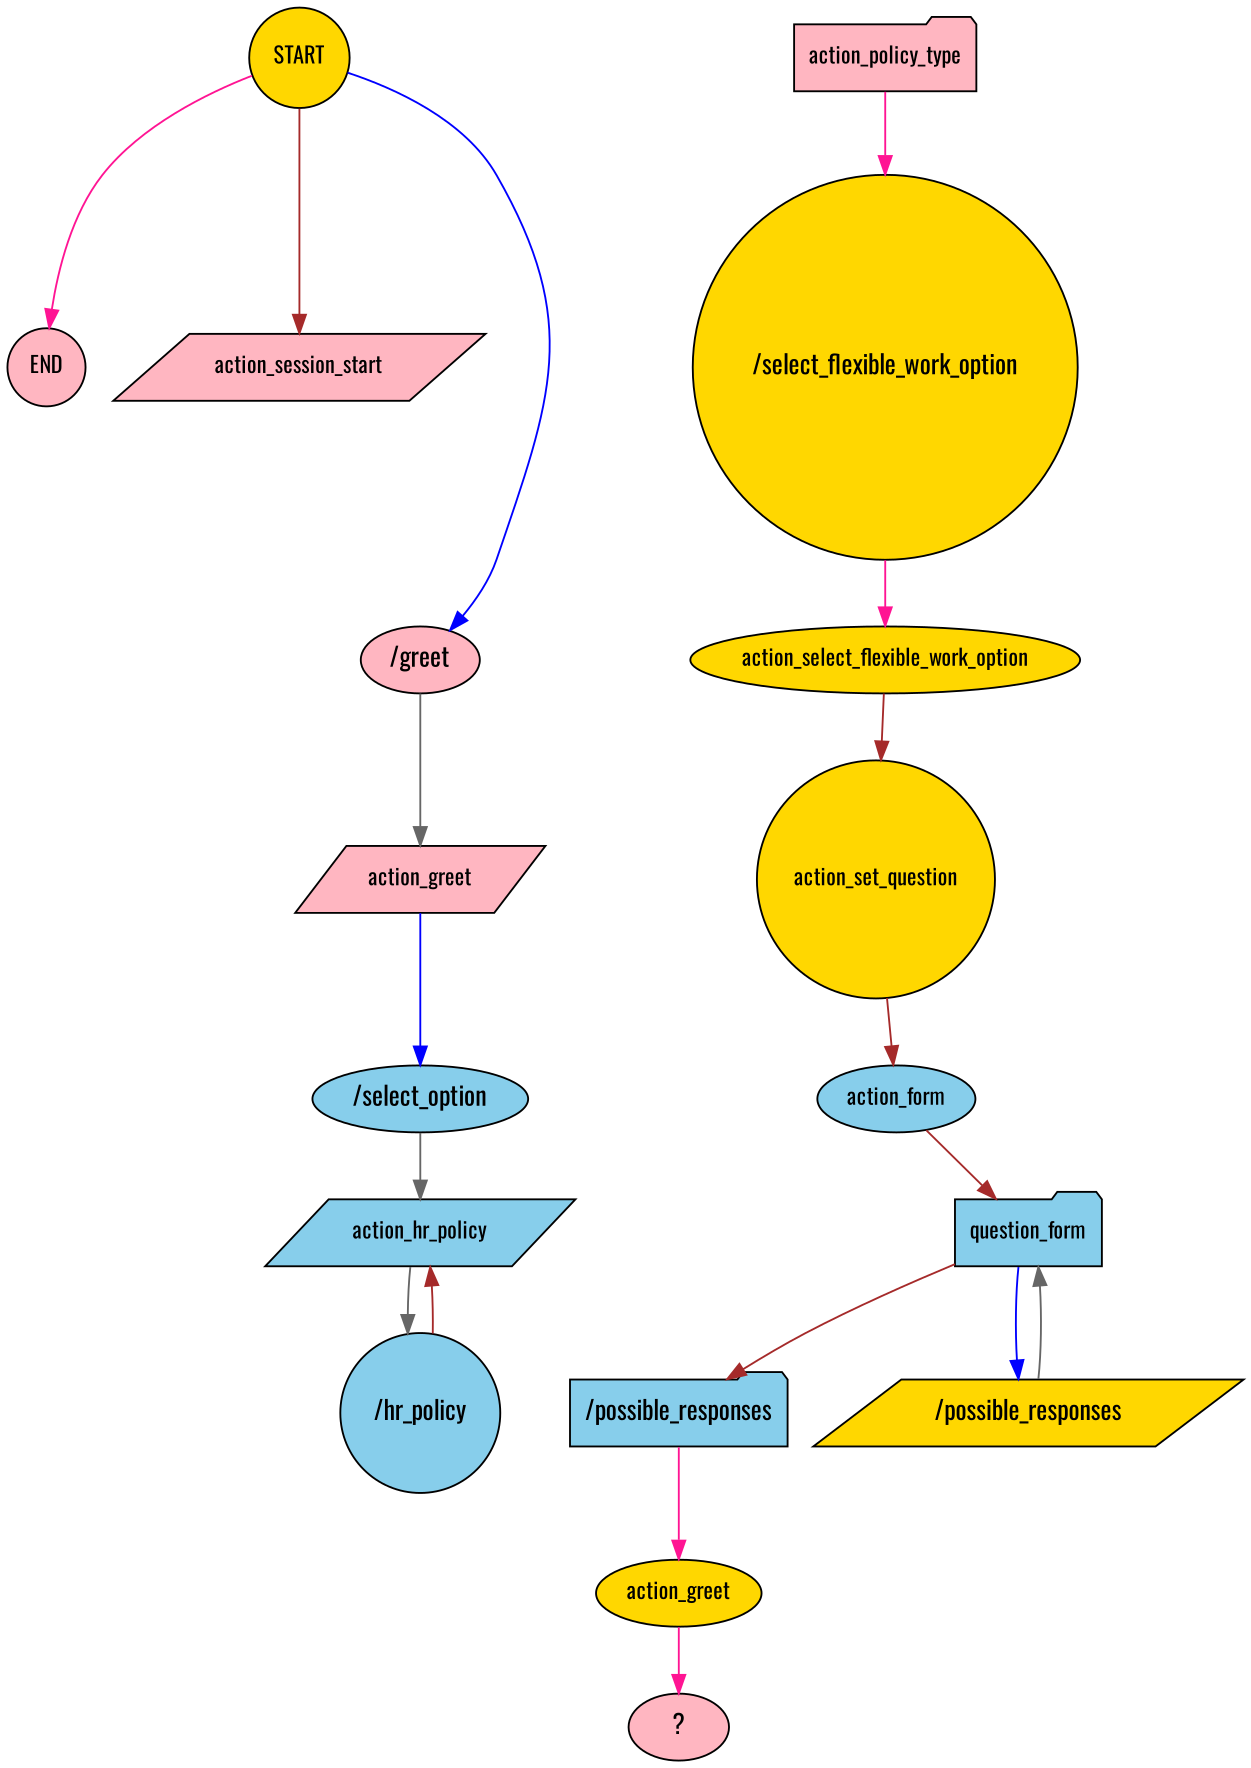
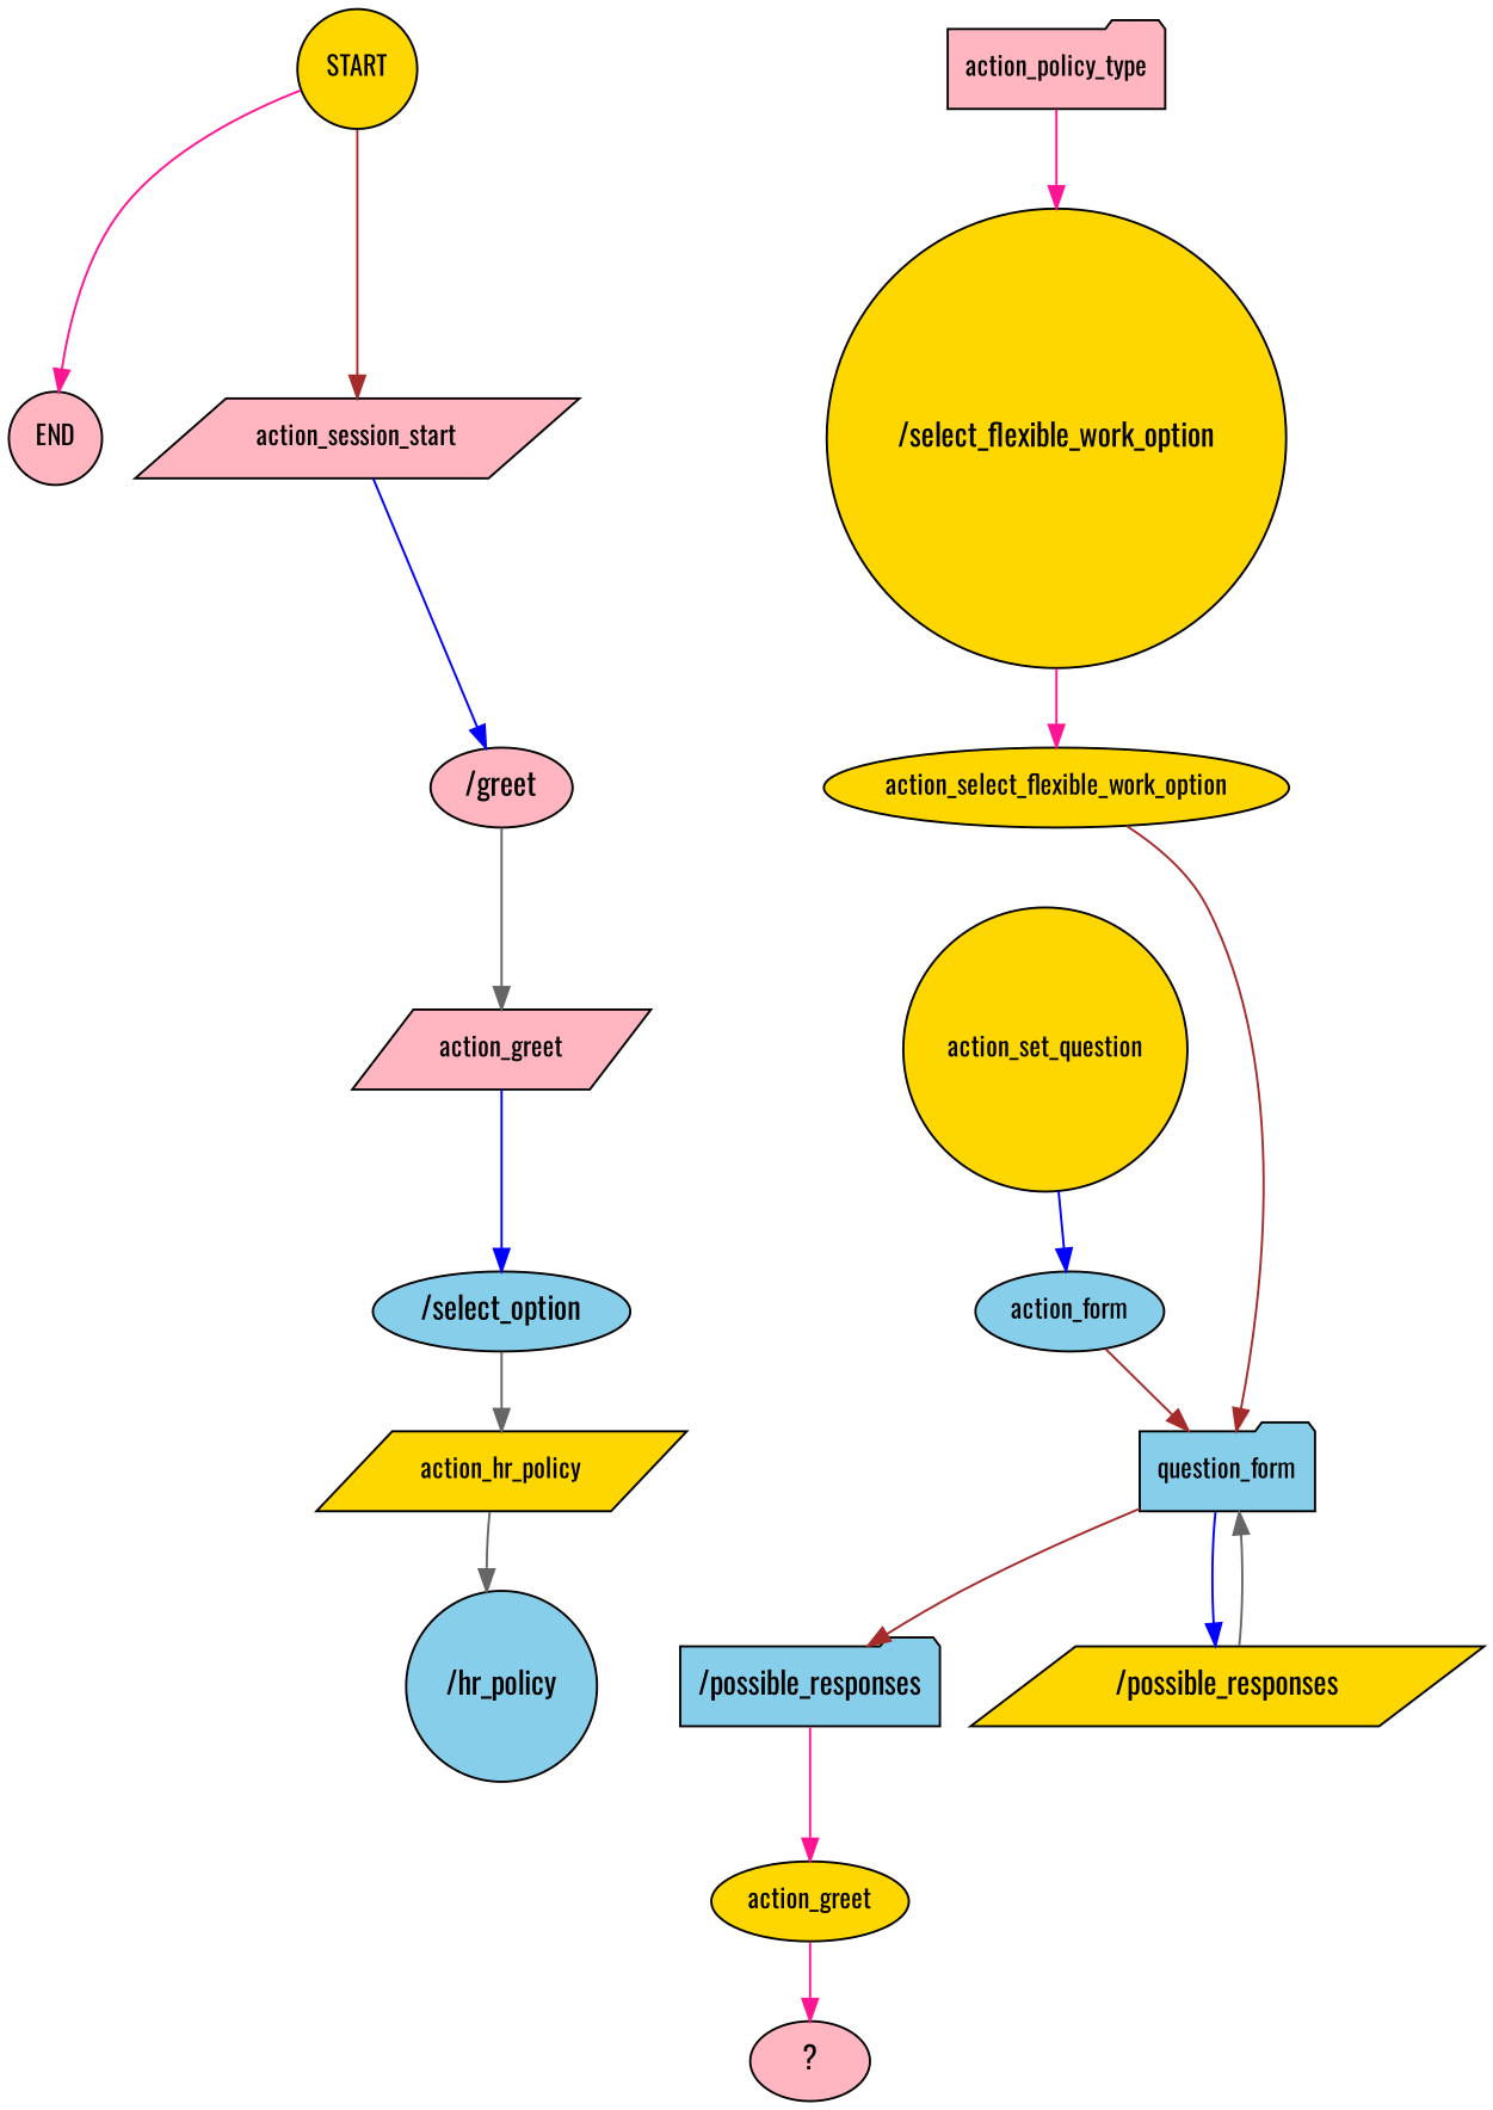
  digraph {
    fontname=Oswald
    node [fillcolor=gold fontname=Oswald fontsize=12 shape=ellipse style=filled]
    edge [color=deeppink fontname=Oswald]
    n1 [label=START shape=circle]
    n2 [fillcolor=lightpink label=END shape=circle]
    n3 [fillcolor=lightpink label=action_session_start shape=parallelogram]
    n4 [fillcolor=lightpink label="/greet" fontsize=""]
    n5 [fillcolor=lightpink label=action_greet shape=parallelogram]
    n6 [fillcolor=skyblue label="/select_option" fontsize=""]
-   n7 [fillcolor=skyblue label=action_hr_policy shape=parallelogram]
+   n7 [label=action_hr_policy shape=parallelogram]
    n8 [fillcolor=skyblue label="/hr_policy" shape=circle fontsize=""]
    n9 [fillcolor=lightpink label=action_policy_type shape=folder]
    n10 [label="/select_flexible_work_option" shape=circle fontsize=""]
    n11 [label=action_select_flexible_work_option]
    n12 [label=action_set_question shape=circle]
    n13 [fillcolor=skyblue label=action_form]
    n14 [fillcolor=skyblue label=question_form shape=folder]
    n15 [fillcolor=skyblue label="/possible_responses" shape=folder fontsize=""]
    n16 [label="/possible_responses" shape=parallelogram fontsize=""]
    n17 [label=action_greet]
    n18 [fillcolor=lightpink label="  ?  " fontsize=""]
    n1 -> n2
    n1 -> n3 [color=brown]
-   n1 -> n4 [color=blue]
+   n3 -> n4 [color=blue]
    n4 -> n5 [color=gray40]
    n5 -> n6 [color=blue]
    n6 -> n7 [color=gray40]
    n7 -> n8 [color=gray40]
-   n8 -> n7 [color=brown]
    n9 -> n10
    n10 -> n11
-   n11 -> n12 [color=brown]
-   n12 -> n13 [color=brown]
+   n11 -> n14 [color=brown]
+   n12 -> n13 [color=blue]
    n13 -> n14 [color=brown]
    n14 -> n15 [color=brown]
    n14 -> n16 [color=blue]
    n15 -> n17
    n16 -> n14 [color=gray40]
    n17 -> n18
  }
